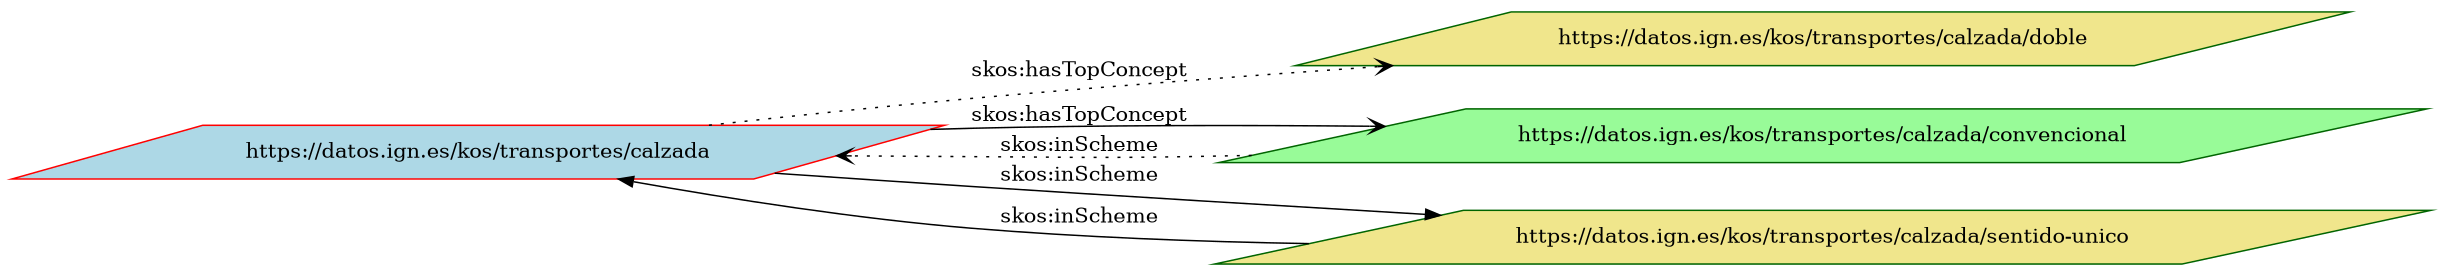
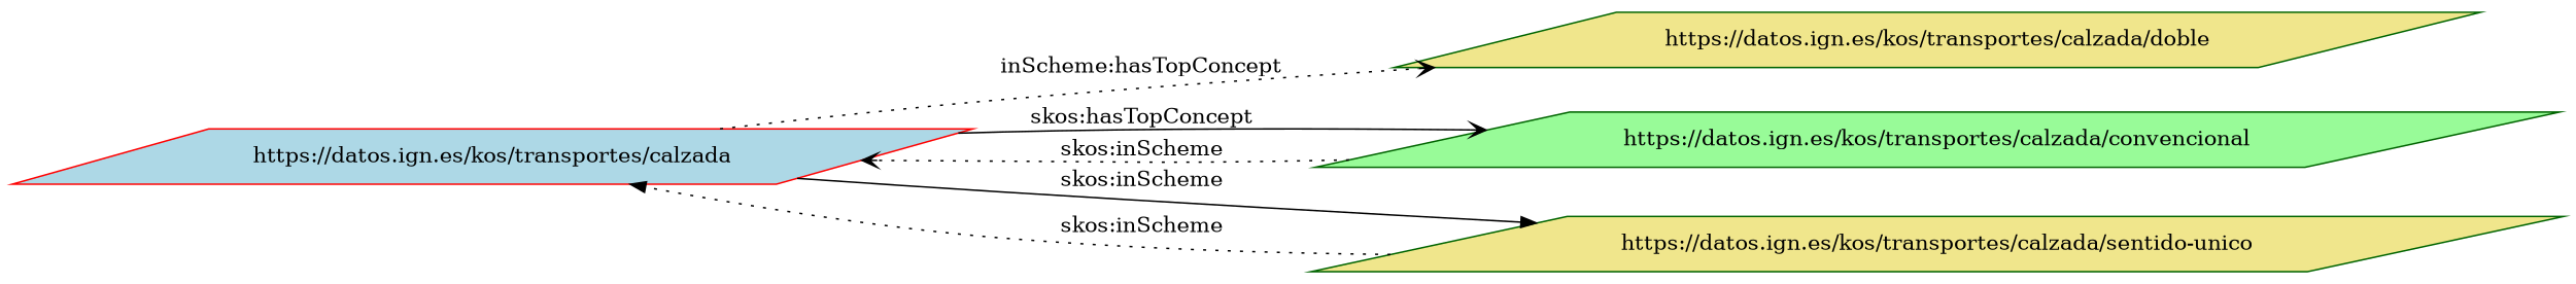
  digraph {
    fontname="DejaVu Serif"
    rankdir=LR
    node [color=darkgreen fillcolor=khaki fontname="DejaVu Serif" shape=parallelogram style=filled]
    edge [arrowhead=vee fontname="DejaVu Serif" style=dotted]
    "https://datos.ign.es/kos/transportes/calzada" [color=red fillcolor=lightblue]
    "https://datos.ign.es/kos/transportes/calzada/doble"
    "https://datos.ign.es/kos/transportes/calzada/convencional" [fillcolor=palegreen]
    "https://datos.ign.es/kos/transportes/calzada/sentido-unico"
-   "https://datos.ign.es/kos/transportes/calzada" -> "https://datos.ign.es/kos/transportes/calzada/doble" [label="skos:hasTopConcept"]
+   "https://datos.ign.es/kos/transportes/calzada" -> "https://datos.ign.es/kos/transportes/calzada/doble" [label="inScheme:hasTopConcept"]
    "https://datos.ign.es/kos/transportes/calzada" -> "https://datos.ign.es/kos/transportes/calzada/convencional" [label="skos:hasTopConcept" style=solid]
    "https://datos.ign.es/kos/transportes/calzada" -> "https://datos.ign.es/kos/transportes/calzada/sentido-unico" [arrowhead=normal label="skos:inScheme" style=solid]
    "https://datos.ign.es/kos/transportes/calzada/convencional" -> "https://datos.ign.es/kos/transportes/calzada" [label="skos:inScheme"]
-   "https://datos.ign.es/kos/transportes/calzada/sentido-unico" -> "https://datos.ign.es/kos/transportes/calzada" [arrowhead=normal label="skos:inScheme" style=solid]
+   "https://datos.ign.es/kos/transportes/calzada/sentido-unico" -> "https://datos.ign.es/kos/transportes/calzada" [arrowhead=normal label="skos:inScheme"]
  }
